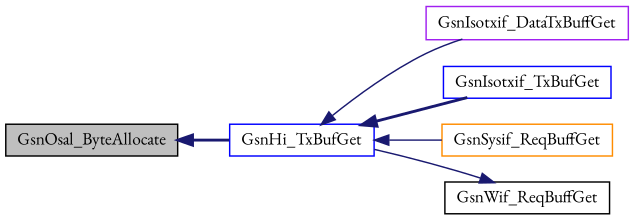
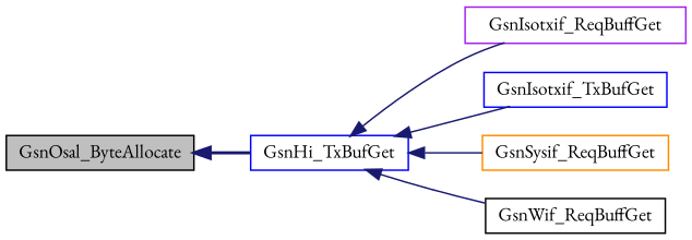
  digraph {
    fontname="EB Garamond"
    rankdir=LR
    node [color=black fillcolor=white fontname="EB Garamond" fontsize=12 shape=record style=filled]
    edge [color=midnightblue dir=back fontname="EB Garamond" fontsize=12 labelfontname=FreeSans labelfontsize=12 style=solid]
    n1 [fillcolor=grey75 fontcolor=black height=0.2 label=GsnOsal_ByteAllocate width=0.4]
    n2 [color=blue height=0.2 label=GsnHi_TxBufGet width=0.4]
-   n3 [color=purple height=0.2 label=GsnIsotxif_DataTxBuffGet width=0.4]
+   n3 [color=purple height=0.2 label=GsnIsotxif_ReqBuffGet width=0.4]
    n4 [color=blue height=0.2 label=GsnIsotxif_TxBufGet width=0.4]
    n5 [color=darkorange height=0.2 label=GsnSysif_ReqBuffGet width=0.4]
    n6 [height=0.2 label=GsnWif_ReqBuffGet width=0.4]
    n1 -> n2 [style=bold]
    n2 -> n3
-   n2 -> n4 [style=bold]
+   n2 -> n4
    n2 -> n5
-   n6 -> n2
+   n2 -> n6
  }
